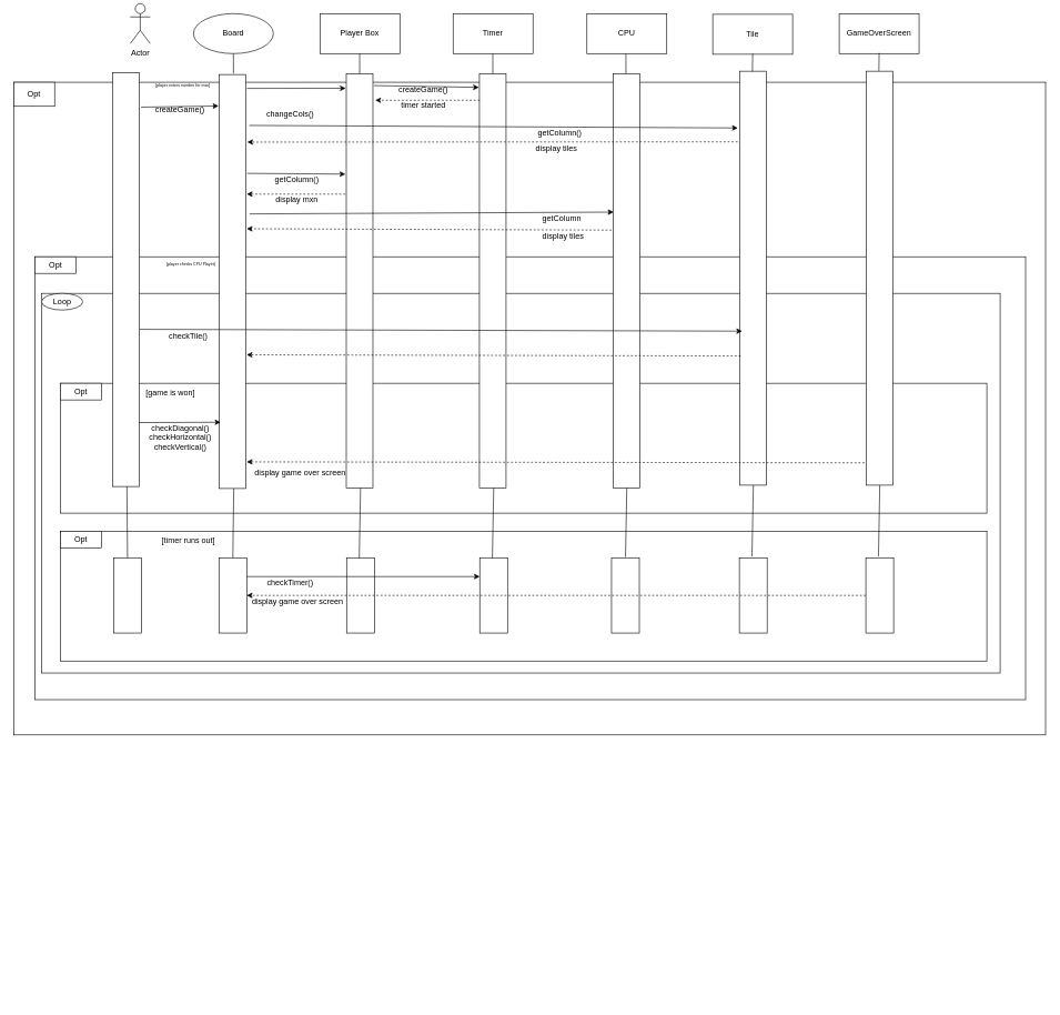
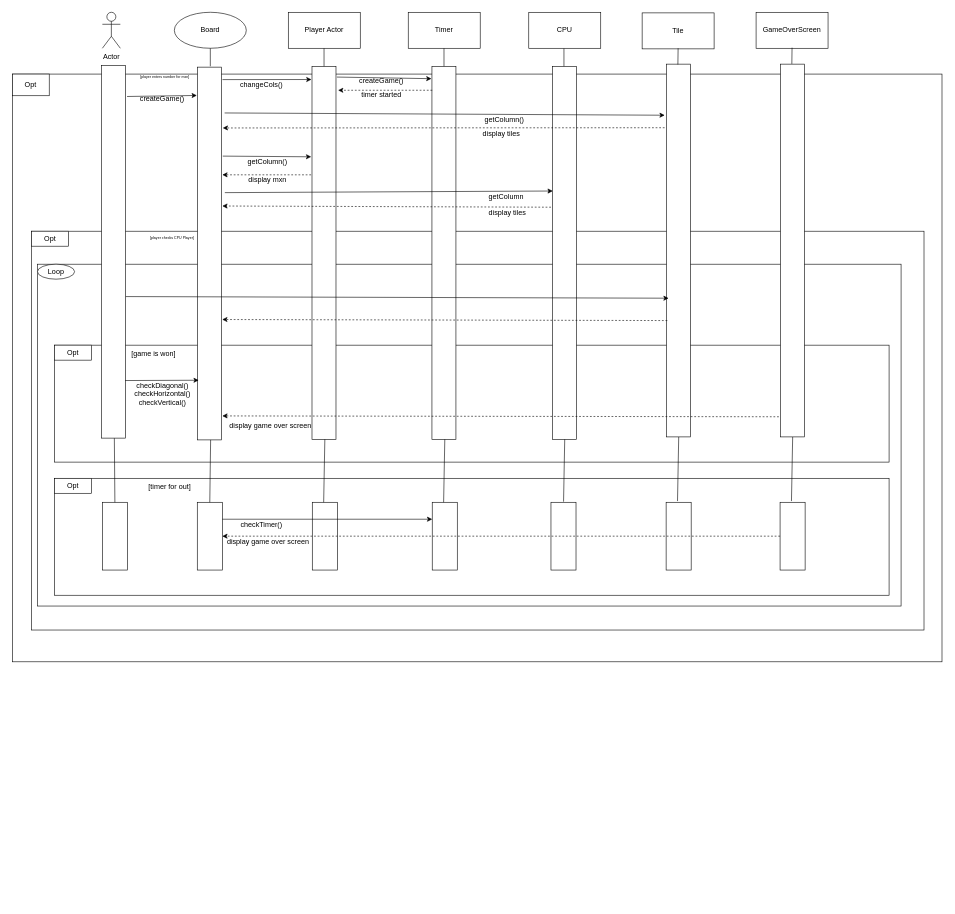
  <mxCell id="0" />
  <mxCell id="1" parent="0" />
  <mxCell id="2" value="" style="group" vertex="1" connectable="0" parent="1"><mxGeometry x="20" y="123" width="1550" height="1378.43" as="geometry" /></mxCell>
  <mxCell id="3" value="" style="rounded=0;whiteSpace=wrap;html=1;" vertex="1" parent="2"><mxGeometry width="1550" height="980" as="geometry" /></mxCell>
  <mxCell id="4" value="Opt" style="rounded=0;whiteSpace=wrap;html=1;" vertex="1" parent="2"><mxGeometry width="61.386" height="36.15" as="geometry" /></mxCell>
  <mxCell id="5" value="&lt;font style=&quot;font-size: 6px;&quot;&gt;[player enters number for mxn]&lt;/font&gt;" style="text;html=1;align=center;verticalAlign=middle;resizable=0;points=[];autosize=1;strokeColor=none;fillColor=none;" vertex="1" parent="2"><mxGeometry x="198.545" y="-11.568" width="110" height="30" as="geometry" /></mxCell>
  <mxCell id="6" value="" style="rounded=0;whiteSpace=wrap;html=1;" vertex="1" parent="2"><mxGeometry x="31.76" y="262" width="1488.24" height="665" as="geometry" /></mxCell>
  <mxCell id="7" value="" style="group" vertex="1" connectable="0" parent="2"><mxGeometry x="31.762" y="257" width="1486.475" height="755" as="geometry" /></mxCell>
  <mxCell id="8" value="Opt" style="rounded=0;whiteSpace=wrap;html=1;" vertex="1" parent="7"><mxGeometry y="5" width="61.936" height="25" as="geometry" /></mxCell>
  <mxCell id="9" value="&lt;font style=&quot;font-size: 6px;&quot;&gt;[player checks CPU Player]&lt;/font&gt;" style="text;html=1;align=center;verticalAlign=middle;resizable=0;points=[];autosize=1;strokeColor=none;fillColor=none;" vertex="1" parent="7"><mxGeometry x="184.52" width="100" height="30" as="geometry" /></mxCell>
  <mxCell id="10" value="" style="rounded=0;whiteSpace=wrap;html=1;" vertex="1" parent="7"><mxGeometry x="10" y="60" width="1440" height="570" as="geometry" /></mxCell>
  <mxCell id="11" value="Loop" style="ellipse;whiteSpace=wrap;html=1;" vertex="1" parent="7"><mxGeometry x="10" y="60" width="61.936" height="25" as="geometry" /></mxCell>
- <mxCell id="12" value="checkTile()" style="text;html=1;align=center;verticalAlign=middle;resizable=0;points=[];autosize=1;strokeColor=none;fillColor=none;" vertex="1" parent="7"><mxGeometry x="190.451" y="110" width="80" height="30" as="geometry" /></mxCell>
  <mxCell id="13" value="" style="rounded=0;whiteSpace=wrap;html=1;" vertex="1" parent="7"><mxGeometry x="38.24" y="195" width="1391.76" height="195" as="geometry" /></mxCell>
  <mxCell id="14" value="[game is won]" style="text;html=1;align=center;verticalAlign=middle;resizable=0;points=[];autosize=1;strokeColor=none;fillColor=none;rotation=0;" vertex="1" parent="7"><mxGeometry x="153.238" y="195" width="100" height="30" as="geometry" /></mxCell>
  <mxCell id="15" value="Opt" style="rounded=0;whiteSpace=wrap;html=1;" vertex="1" parent="7"><mxGeometry x="38.24" y="195" width="61.936" height="25" as="geometry" /></mxCell>
  <mxCell id="16" value="checkDiagonal()&lt;br&gt;checkHorizontal()&lt;br&gt;checkVertical()" style="text;html=1;align=center;verticalAlign=middle;resizable=0;points=[];autosize=1;strokeColor=none;fillColor=none;" vertex="1" parent="7"><mxGeometry x="158.238" y="247" width="120" height="60" as="geometry" /></mxCell>
  <mxCell id="17" value="display game over screen" style="text;html=1;align=center;verticalAlign=middle;resizable=0;points=[];autosize=1;strokeColor=none;fillColor=none;" vertex="1" parent="7"><mxGeometry x="318.238" y="315" width="160" height="30" as="geometry" /></mxCell>
  <mxCell id="18" value="" style="rounded=0;whiteSpace=wrap;html=1;" vertex="1" parent="7"><mxGeometry x="38.24" y="417" width="1391.76" height="195" as="geometry" /></mxCell>
  <mxCell id="19" value="Opt" style="rounded=0;whiteSpace=wrap;html=1;" vertex="1" parent="7"><mxGeometry x="38.24" y="417" width="61.936" height="25" as="geometry" /></mxCell>
- <mxCell id="20" value="[timer runs out]" style="text;html=1;align=center;verticalAlign=middle;resizable=0;points=[];autosize=1;strokeColor=none;fillColor=none;" vertex="1" parent="7"><mxGeometry x="180.448" y="417" width="100" height="30" as="geometry" /></mxCell>
+ <mxCell id="20" value="[timer for out]" style="text;html=1;align=center;verticalAlign=middle;resizable=0;points=[];autosize=1;strokeColor=none;fillColor=none;" vertex="1" parent="7"><mxGeometry x="180.448" y="417" width="100" height="30" as="geometry" /></mxCell>
  <mxCell id="21" value="" style="rounded=0;whiteSpace=wrap;html=1;" vertex="1" parent="7"><mxGeometry x="118.24" y="457" width="41.76" height="113" as="geometry" /></mxCell>
  <mxCell id="22" value="" style="rounded=0;whiteSpace=wrap;html=1;" vertex="1" parent="7"><mxGeometry x="276.48" y="457" width="41.76" height="113" as="geometry" /></mxCell>
  <mxCell id="23" value="" style="rounded=0;whiteSpace=wrap;html=1;" vertex="1" parent="7"><mxGeometry x="468.24" y="457" width="41.76" height="113" as="geometry" /></mxCell>
  <mxCell id="24" value="" style="rounded=0;whiteSpace=wrap;html=1;" vertex="1" parent="7"><mxGeometry x="668.24" y="457" width="41.76" height="113" as="geometry" /></mxCell>
  <mxCell id="25" value="" style="rounded=0;whiteSpace=wrap;html=1;" vertex="1" parent="7"><mxGeometry x="866.24" y="457" width="41.76" height="113" as="geometry" /></mxCell>
  <mxCell id="26" value="" style="rounded=0;whiteSpace=wrap;html=1;" vertex="1" parent="7"><mxGeometry x="1058.24" y="457" width="41.76" height="113" as="geometry" /></mxCell>
  <mxCell id="27" value="" style="rounded=0;whiteSpace=wrap;html=1;" vertex="1" parent="7"><mxGeometry x="1248.24" y="457" width="41.76" height="113" as="geometry" /></mxCell>
  <mxCell id="28" value="" style="endArrow=classic;html=1;rounded=0;exitX=0;exitY=0.5;exitDx=0;exitDy=0;entryX=1;entryY=0.5;entryDx=0;entryDy=0;dashed=1;" edge="1" parent="7" source="27" target="22"><mxGeometry width="50" height="50" relative="1" as="geometry"><mxPoint x="798.238" y="667" as="sourcePoint" /><mxPoint x="848.238" y="617" as="targetPoint" /></mxGeometry></mxCell>
  <mxCell id="29" value="display game over screen" style="text;html=1;align=center;verticalAlign=middle;resizable=0;points=[];autosize=1;strokeColor=none;fillColor=none;" vertex="1" parent="7"><mxGeometry x="314.238" y="508" width="160" height="30" as="geometry" /></mxCell>
  <mxCell id="30" value="" style="endArrow=classic;html=1;rounded=0;exitX=1;exitY=0.25;exitDx=0;exitDy=0;entryX=0;entryY=0.25;entryDx=0;entryDy=0;" edge="1" parent="7" source="22" target="24"><mxGeometry width="50" height="50" relative="1" as="geometry"><mxPoint x="408.238" y="397" as="sourcePoint" /><mxPoint x="458.238" y="347" as="targetPoint" /></mxGeometry></mxCell>
  <mxCell id="31" value="checkTimer()" style="text;html=1;align=center;verticalAlign=middle;resizable=0;points=[];autosize=1;strokeColor=none;fillColor=none;" vertex="1" parent="7"><mxGeometry x="338.238" y="480" width="90" height="30" as="geometry" /></mxCell>
  <mxCell id="32" value="" style="endArrow=none;html=1;rounded=0;entryX=0.5;entryY=1;entryDx=0;entryDy=0;exitX=0.5;exitY=0;exitDx=0;exitDy=0;" edge="1" parent="2" source="21"><mxGeometry width="50" height="50" relative="1" as="geometry"><mxPoint x="150" y="734" as="sourcePoint" /><mxPoint x="170" y="607" as="targetPoint" /></mxGeometry></mxCell>
  <mxCell id="33" value="" style="endArrow=none;html=1;rounded=0;entryX=0.5;entryY=1;entryDx=0;entryDy=0;exitX=0.5;exitY=0;exitDx=0;exitDy=0;" edge="1" parent="2" source="22"><mxGeometry width="50" height="50" relative="1" as="geometry"><mxPoint x="250" y="724" as="sourcePoint" /><mxPoint x="330.54" y="606.93" as="targetPoint" /></mxGeometry></mxCell>
  <mxCell id="34" value="" style="endArrow=none;html=1;rounded=0;entryX=0.5;entryY=1;entryDx=0;entryDy=0;exitX=0.5;exitY=0;exitDx=0;exitDy=0;" edge="1" parent="2"><mxGeometry width="50" height="50" relative="1" as="geometry"><mxPoint x="519" y="714" as="sourcePoint" /><mxPoint x="521" y="607" as="targetPoint" /></mxGeometry></mxCell>
  <mxCell id="35" value="" style="endArrow=none;html=1;rounded=0;entryX=0.5;entryY=1;entryDx=0;entryDy=0;exitX=0.5;exitY=0;exitDx=0;exitDy=0;" edge="1" parent="2"><mxGeometry width="50" height="50" relative="1" as="geometry"><mxPoint x="719" y="714" as="sourcePoint" /><mxPoint x="721" y="607" as="targetPoint" /></mxGeometry></mxCell>
  <mxCell id="36" value="" style="endArrow=none;html=1;rounded=0;entryX=0.5;entryY=1;entryDx=0;entryDy=0;exitX=0.5;exitY=0;exitDx=0;exitDy=0;" edge="1" parent="2"><mxGeometry width="50" height="50" relative="1" as="geometry"><mxPoint x="919" y="713" as="sourcePoint" /><mxPoint x="921" y="606" as="targetPoint" /></mxGeometry></mxCell>
  <mxCell id="37" value="" style="endArrow=none;html=1;rounded=0;entryX=0.5;entryY=1;entryDx=0;entryDy=0;exitX=0.5;exitY=0;exitDx=0;exitDy=0;" edge="1" parent="2"><mxGeometry width="50" height="50" relative="1" as="geometry"><mxPoint x="1109" y="712" as="sourcePoint" /><mxPoint x="1111" y="605" as="targetPoint" /></mxGeometry></mxCell>
  <mxCell id="38" value="" style="endArrow=none;html=1;rounded=0;entryX=0.5;entryY=1;entryDx=0;entryDy=0;exitX=0.5;exitY=0;exitDx=0;exitDy=0;" edge="1" parent="2"><mxGeometry width="50" height="50" relative="1" as="geometry"><mxPoint x="1299" y="712" as="sourcePoint" /><mxPoint x="1301" y="605" as="targetPoint" /></mxGeometry></mxCell>
  <mxCell id="39" value="" style="rounded=0;whiteSpace=wrap;html=1;" vertex="1" parent="2"><mxGeometry x="308.54" y="-11.57" width="40" height="621.57" as="geometry" /></mxCell>
  <mxCell id="40" value="" style="rounded=0;whiteSpace=wrap;html=1;" vertex="1" parent="2"><mxGeometry x="148.54" y="-14.57" width="40" height="621.57" as="geometry" /></mxCell>
  <mxCell id="41" value="" style="rounded=0;whiteSpace=wrap;html=1;" vertex="1" parent="2"><mxGeometry x="499.54" y="-12.57" width="40" height="621.57" as="geometry" /></mxCell>
  <mxCell id="42" value="" style="rounded=0;whiteSpace=wrap;html=1;" vertex="1" parent="2"><mxGeometry x="699.54" y="-12.57" width="40" height="621.57" as="geometry" /></mxCell>
  <mxCell id="43" value="" style="rounded=0;whiteSpace=wrap;html=1;" vertex="1" parent="2"><mxGeometry x="900.54" y="-12.57" width="40" height="621.57" as="geometry" /></mxCell>
  <mxCell id="44" value="" style="rounded=0;whiteSpace=wrap;html=1;" vertex="1" parent="2"><mxGeometry x="1090.54" y="-16.57" width="40" height="621.57" as="geometry" /></mxCell>
  <mxCell id="45" value="" style="rounded=0;whiteSpace=wrap;html=1;" vertex="1" parent="2"><mxGeometry x="1280.54" y="-16.57" width="40" height="621.57" as="geometry" /></mxCell>
- <mxCell id="46" value="Actor" style="shape=umlActor;verticalLabelPosition=bottom;verticalAlign=top;html=1;outlineConnect=0;" vertex="1" parent="1"><mxGeometry x="195" y="5" width="30" height="60" as="geometry" /></mxCell>
- <mxCell id="47" value="Player Box" style="rounded=0;whiteSpace=wrap;html=1;" vertex="1" parent="1"><mxGeometry x="480" y="20" width="120" height="60" as="geometry" /></mxCell>
+ <mxCell id="46" value="Actor" style="shape=umlActor;verticalLabelPosition=bottom;verticalAlign=top;html=1;outlineConnect=0;" vertex="1" parent="1"><mxGeometry x="170" y="20" width="30" height="60" as="geometry" /></mxCell>
+ <mxCell id="47" value="Player Actor" style="rounded=0;whiteSpace=wrap;html=1;" vertex="1" parent="1"><mxGeometry x="480" y="20" width="120" height="60" as="geometry" /></mxCell>
  <mxCell id="48" value="Timer" style="rounded=0;whiteSpace=wrap;html=1;" vertex="1" parent="1"><mxGeometry x="680" y="20" width="120" height="60" as="geometry" /></mxCell>
  <mxCell id="49" value="Tile" style="rounded=0;whiteSpace=wrap;html=1;" vertex="1" parent="1"><mxGeometry x="1070" y="21" width="120" height="60" as="geometry" /></mxCell>
  <mxCell id="50" value="GameOverScreen" style="rounded=0;whiteSpace=wrap;html=1;" vertex="1" parent="1"><mxGeometry x="1260" y="20" width="120" height="60" as="geometry" /></mxCell>
  <mxCell id="51" value="Board" style="ellipse;whiteSpace=wrap;html=1;" vertex="1" parent="1"><mxGeometry x="290" y="20" width="120" height="60" as="geometry" /></mxCell>
  <mxCell id="52" value="" style="endArrow=none;html=1;rounded=0;entryX=0.5;entryY=1;entryDx=0;entryDy=0;exitX=0.5;exitY=0;exitDx=0;exitDy=0;" edge="1" parent="1" target="51"><mxGeometry width="50" height="50" relative="1" as="geometry"><mxPoint x="350" y="110" as="sourcePoint" /><mxPoint x="430" y="230" as="targetPoint" /></mxGeometry></mxCell>
  <mxCell id="53" value="" style="endArrow=classic;html=1;rounded=0;exitX=1.029;exitY=0.036;exitDx=0;exitDy=0;exitPerimeter=0;entryX=-0.061;entryY=0.035;entryDx=0;entryDy=0;entryPerimeter=0;" edge="1" parent="1"><mxGeometry width="50" height="50" relative="1" as="geometry"><mxPoint x="211.16" y="160.4" as="sourcePoint" /><mxPoint x="327.56" y="158.65" as="targetPoint" /></mxGeometry></mxCell>
  <mxCell id="54" value="createGame()" style="text;html=1;strokeColor=none;fillColor=none;align=center;verticalAlign=middle;whiteSpace=wrap;rounded=0;" vertex="1" parent="1"><mxGeometry x="240" y="150" width="60" height="30" as="geometry" /></mxCell>
  <mxCell id="55" value="" style="endArrow=none;html=1;rounded=0;entryX=0.5;entryY=1;entryDx=0;entryDy=0;exitX=0.5;exitY=0;exitDx=0;exitDy=0;" edge="1" parent="1"><mxGeometry width="50" height="50" relative="1" as="geometry"><mxPoint x="539.62" y="110" as="sourcePoint" /><mxPoint x="539.62" y="80" as="targetPoint" /></mxGeometry></mxCell>
  <mxCell id="56" value="" style="endArrow=none;html=1;rounded=0;entryX=0.5;entryY=1;entryDx=0;entryDy=0;exitX=0.5;exitY=0;exitDx=0;exitDy=0;" edge="1" parent="1"><mxGeometry width="50" height="50" relative="1" as="geometry"><mxPoint x="739.63" y="110" as="sourcePoint" /><mxPoint x="739.63" y="80" as="targetPoint" /></mxGeometry></mxCell>
  <mxCell id="57" value="" style="endArrow=none;html=1;rounded=0;entryX=0.5;entryY=1;entryDx=0;entryDy=0;exitX=0.5;exitY=0;exitDx=0;exitDy=0;" edge="1" parent="1"><mxGeometry width="50" height="50" relative="1" as="geometry"><mxPoint x="939.63" y="110" as="sourcePoint" /><mxPoint x="939.63" y="80" as="targetPoint" /></mxGeometry></mxCell>
  <mxCell id="58" value="" style="endArrow=classic;html=1;rounded=0;exitX=1.018;exitY=0.114;exitDx=0;exitDy=0;exitPerimeter=0;entryX=-0.045;entryY=0.115;entryDx=0;entryDy=0;entryPerimeter=0;" edge="1" parent="1"><mxGeometry width="50" height="50" relative="1" as="geometry"><mxPoint x="370.72" y="259.82" as="sourcePoint" /><mxPoint x="518.2" y="260.95" as="targetPoint" /></mxGeometry></mxCell>
  <mxCell id="59" value="getColumn()" style="text;html=1;align=center;verticalAlign=middle;resizable=0;points=[];autosize=1;strokeColor=none;fillColor=none;" vertex="1" parent="1"><mxGeometry x="400" y="254" width="90" height="30" as="geometry" /></mxCell>
  <mxCell id="60" value="" style="endArrow=classic;html=1;rounded=0;exitX=1.007;exitY=0.016;exitDx=0;exitDy=0;exitPerimeter=0;entryX=-0.034;entryY=0.016;entryDx=0;entryDy=0;entryPerimeter=0;" edge="1" parent="1"><mxGeometry width="50" height="50" relative="1" as="geometry"><mxPoint x="370.28" y="132.24" as="sourcePoint" /><mxPoint x="518.64" y="132.08" as="targetPoint" /></mxGeometry></mxCell>
- <mxCell id="61" value="changeCols()" style="text;html=1;align=center;verticalAlign=middle;resizable=0;points=[];autosize=1;strokeColor=none;fillColor=none;" vertex="1" parent="1"><mxGeometry x="390" y="156" width="90" height="30" as="geometry" /></mxCell>
+ <mxCell id="61" value="changeCols()" style="text;html=1;align=center;verticalAlign=middle;resizable=0;points=[];autosize=1;strokeColor=none;fillColor=none;" vertex="1" parent="1"><mxGeometry x="390" y="126" width="90" height="30" as="geometry" /></mxCell>
  <mxCell id="62" value="" style="endArrow=classic;html=1;rounded=0;exitX=-0.055;exitY=0.041;exitDx=0;exitDy=0;exitPerimeter=0;entryX=1;entryY=0.041;entryDx=0;entryDy=0;entryPerimeter=0;dashed=1;" edge="1" parent="1"><mxGeometry width="50" height="50" relative="1" as="geometry"><mxPoint x="518" y="291" as="sourcePoint" /><mxPoint x="370" y="291" as="targetPoint" /></mxGeometry></mxCell>
  <mxCell id="63" value="display mxn" style="text;html=1;align=center;verticalAlign=middle;resizable=0;points=[];autosize=1;strokeColor=none;fillColor=none;" vertex="1" parent="1"><mxGeometry x="400" y="285" width="90" height="30" as="geometry" /></mxCell>
  <mxCell id="64" value="" style="endArrow=classic;html=1;rounded=0;exitX=1.007;exitY=0.016;exitDx=0;exitDy=0;exitPerimeter=0;entryX=-0.033;entryY=0.015;entryDx=0;entryDy=0;entryPerimeter=0;" edge="1" parent="1"><mxGeometry width="50" height="50" relative="1" as="geometry"><mxPoint x="561" y="128" as="sourcePoint" /><mxPoint x="718.68" y="130.7" as="targetPoint" /></mxGeometry></mxCell>
  <mxCell id="65" value="createGame()" style="text;html=1;align=center;verticalAlign=middle;resizable=0;points=[];autosize=1;strokeColor=none;fillColor=none;" vertex="1" parent="1"><mxGeometry x="585" y="120" width="100" height="30" as="geometry" /></mxCell>
  <mxCell id="66" value="" style="endArrow=classic;html=1;rounded=0;exitX=-0.055;exitY=0.041;exitDx=0;exitDy=0;exitPerimeter=0;entryX=1.077;entryY=0.029;entryDx=0;entryDy=0;entryPerimeter=0;dashed=1;" edge="1" parent="1"><mxGeometry width="50" height="50" relative="1" as="geometry"><mxPoint x="720" y="150" as="sourcePoint" /><mxPoint x="563.08" y="150.02" as="targetPoint" /></mxGeometry></mxCell>
  <mxCell id="67" value="timer started" style="text;html=1;align=center;verticalAlign=middle;resizable=0;points=[];autosize=1;strokeColor=none;fillColor=none;" vertex="1" parent="1"><mxGeometry x="590" y="143" width="90" height="30" as="geometry" /></mxCell>
  <mxCell id="68" value="getColumn()" style="text;html=1;align=center;verticalAlign=middle;resizable=0;points=[];autosize=1;strokeColor=none;fillColor=none;" vertex="1" parent="1"><mxGeometry x="795" y="185" width="90" height="30" as="geometry" /></mxCell>
  <mxCell id="69" value="" style="endArrow=classic;html=1;rounded=0;exitX=1.096;exitY=0.056;exitDx=0;exitDy=0;exitPerimeter=0;entryX=-0.059;entryY=0.058;entryDx=0;entryDy=0;entryPerimeter=0;" edge="1" parent="1"><mxGeometry width="50" height="50" relative="1" as="geometry"><mxPoint x="373.84" y="187.84" as="sourcePoint" /><mxPoint x="1107.64" y="191.62" as="targetPoint" /></mxGeometry></mxCell>
  <mxCell id="70" value="" style="endArrow=classic;html=1;rounded=0;exitX=-0.063;exitY=0.073;exitDx=0;exitDy=0;exitPerimeter=0;entryX=1.019;entryY=0.074;entryDx=0;entryDy=0;entryPerimeter=0;dashed=1;" edge="1" parent="1"><mxGeometry width="50" height="50" relative="1" as="geometry"><mxPoint x="1107.48" y="212.47" as="sourcePoint" /><mxPoint x="370.76" y="212.86" as="targetPoint" /></mxGeometry></mxCell>
  <mxCell id="71" value="" style="endArrow=classic;html=1;rounded=0;exitX=1.03;exitY=0.013;exitDx=0;exitDy=0;exitPerimeter=0;entryX=-0.059;entryY=0.058;entryDx=0;entryDy=0;entryPerimeter=0;" edge="1" parent="1"><mxGeometry width="50" height="50" relative="1" as="geometry"><mxPoint x="374.2" y="320.69" as="sourcePoint" /><mxPoint x="921" y="318" as="targetPoint" /></mxGeometry></mxCell>
  <mxCell id="72" value="getColumn" style="text;html=1;align=center;verticalAlign=middle;resizable=0;points=[];autosize=1;strokeColor=none;fillColor=none;" vertex="1" parent="1"><mxGeometry x="803" y="312" width="80" height="30" as="geometry" /></mxCell>
  <mxCell id="73" value="display tiles" style="text;html=1;align=center;verticalAlign=middle;resizable=0;points=[];autosize=1;strokeColor=none;fillColor=none;" vertex="1" parent="1"><mxGeometry x="790" y="208" width="90" height="30" as="geometry" /></mxCell>
  <mxCell id="74" value="" style="endArrow=classic;html=1;rounded=0;exitX=-0.036;exitY=0.084;exitDx=0;exitDy=0;exitPerimeter=0;entryX=1.022;entryY=0.082;entryDx=0;entryDy=0;entryPerimeter=0;dashed=1;" edge="1" parent="1"><mxGeometry width="50" height="50" relative="1" as="geometry"><mxPoint x="918" y="345" as="sourcePoint" /><mxPoint x="370" y="343" as="targetPoint" /></mxGeometry></mxCell>
  <mxCell id="75" value="display tiles" style="text;html=1;align=center;verticalAlign=middle;resizable=0;points=[];autosize=1;strokeColor=none;fillColor=none;" vertex="1" parent="1"><mxGeometry x="800" y="339" width="90" height="30" as="geometry" /></mxCell>
  <mxCell id="76" value="" style="endArrow=classic;html=1;rounded=0;exitX=0.974;exitY=0.206;exitDx=0;exitDy=0;exitPerimeter=0;entryX=0.104;entryY=0.366;entryDx=0;entryDy=0;entryPerimeter=0;" edge="1" parent="1"><mxGeometry width="50" height="50" relative="1" as="geometry"><mxPoint x="209" y="494" as="sourcePoint" /><mxPoint x="1114.16" y="496.74" as="targetPoint" /></mxGeometry></mxCell>
  <mxCell id="77" value="CPU" style="rounded=0;whiteSpace=wrap;html=1;" vertex="1" parent="1"><mxGeometry x="881" y="20" width="120" height="60" as="geometry" /></mxCell>
  <mxCell id="78" value="" style="endArrow=classic;html=1;rounded=0;exitX=-0.036;exitY=0.084;exitDx=0;exitDy=0;exitPerimeter=0;entryX=0.214;entryY=0.087;entryDx=0;entryDy=0;entryPerimeter=0;dashed=1;" edge="1" parent="1"><mxGeometry width="50" height="50" relative="1" as="geometry"><mxPoint x="1112" y="534" as="sourcePoint" /><mxPoint x="369.868" y="532.25" as="targetPoint" /></mxGeometry></mxCell>
  <mxCell id="79" value="" style="endArrow=classic;html=1;rounded=0;exitX=0.951;exitY=0.605;exitDx=0;exitDy=0;exitPerimeter=0;entryX=0.017;entryY=0.609;entryDx=0;entryDy=0;entryPerimeter=0;" edge="1" parent="1"><mxGeometry width="50" height="50" relative="1" as="geometry"><mxPoint x="208.04" y="634" as="sourcePoint" /><mxPoint x="330.68" y="633.51" as="targetPoint" /></mxGeometry></mxCell>
  <mxCell id="80" value="" style="endArrow=classic;html=1;rounded=0;exitX=-0.051;exitY=0.66;exitDx=0;exitDy=0;exitPerimeter=0;dashed=1;" edge="1" parent="1"><mxGeometry width="50" height="50" relative="1" as="geometry"><mxPoint x="1297.96" y="694.4" as="sourcePoint" /><mxPoint x="370" y="693" as="targetPoint" /></mxGeometry></mxCell>
  <mxCell id="81" value="" style="endArrow=none;html=1;rounded=0;exitX=0.5;exitY=0;exitDx=0;exitDy=0;" edge="1" parent="1"><mxGeometry width="50" height="50" relative="1" as="geometry"><mxPoint x="1129.63" y="107" as="sourcePoint" /><mxPoint x="1130" y="80" as="targetPoint" /></mxGeometry></mxCell>
  <mxCell id="82" value="" style="endArrow=none;html=1;rounded=0;exitX=0.5;exitY=0;exitDx=0;exitDy=0;" edge="1" parent="1"><mxGeometry width="50" height="50" relative="1" as="geometry"><mxPoint x="1319.63" y="106" as="sourcePoint" /><mxPoint x="1320" y="79" as="targetPoint" /></mxGeometry></mxCell>
